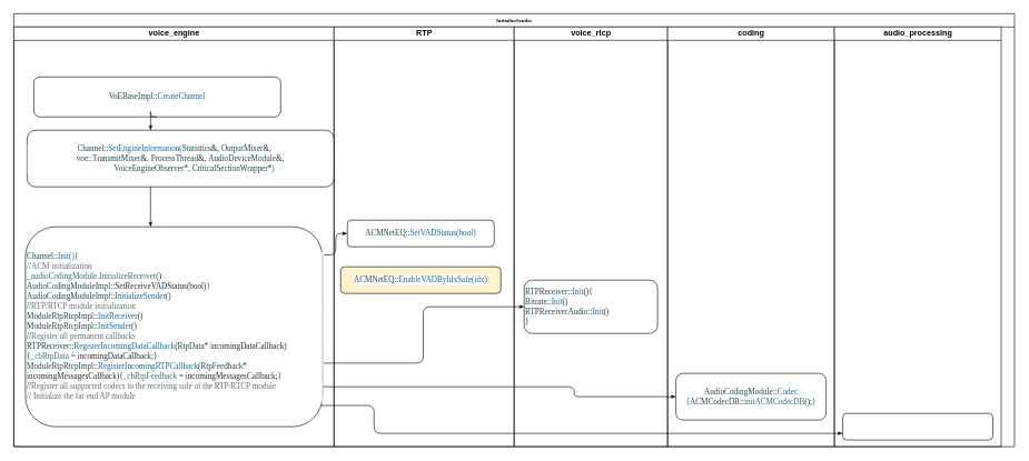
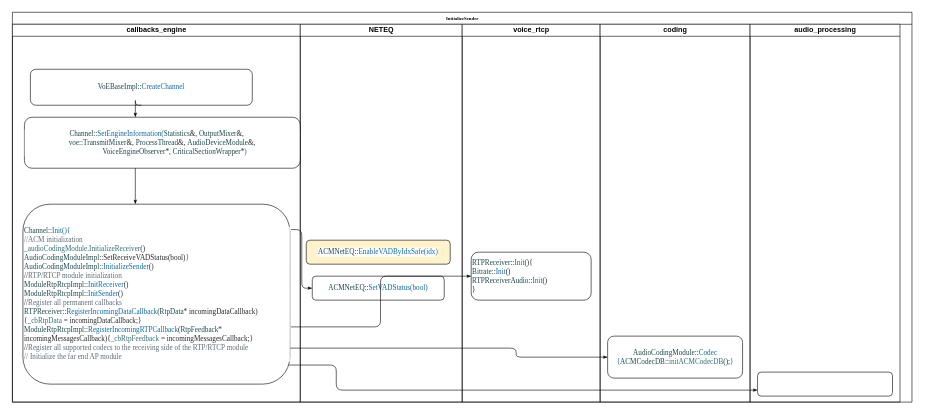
  <mxCell id="0" />
  <mxCell id="1" parent="0" />
  <mxCell id="2" value="InitializeSender" style="swimlane;html=1;childLayout=stackLayout;startSize=20;rounded=0;shadow=0;labelBackgroundColor=none;strokeWidth=1;fontFamily=Verdana;fontSize=8;align=center;" parent="1" vertex="1"><mxGeometry x="20" y="20" width="1500" height="650" as="geometry" /></mxCell>
- <mxCell id="3" value="voice_engine" style="swimlane;html=1;startSize=20;" parent="2" vertex="1"><mxGeometry y="20" width="480" height="630" as="geometry" /></mxCell>
+ <mxCell id="3" value="callbacks_engine" style="swimlane;html=1;startSize=20;" parent="2" vertex="1"><mxGeometry y="20" width="480" height="630" as="geometry" /></mxCell>
  <mxCell id="4" value="&lt;p class=&quot;p1&quot; style=&quot;margin: 0px ; font-stretch: normal ; font-size: 12px ; line-height: normal ; font-family: &amp;#34;menlo&amp;#34; ; color: rgb(15 , 104 , 160) ; background-color: rgb(255 , 255 , 255)&quot;&gt;&lt;span class=&quot;s1&quot; style=&quot;color: rgb(28 , 70 , 74)&quot;&gt;VoEBaseImpl&lt;/span&gt;&lt;span class=&quot;s2&quot; style=&quot;color: rgba(0 , 0 , 0 , 0.85)&quot;&gt;::&lt;/span&gt;CreateChannel&lt;/p&gt;" style="rounded=1;whiteSpace=wrap;html=1;shadow=0;labelBackgroundColor=none;strokeWidth=1;fontFamily=Verdana;fontSize=8;align=center;" parent="3" vertex="1"><mxGeometry x="30" y="75" width="370" height="60" as="geometry" /></mxCell>
  <mxCell id="5" value="&lt;p class=&quot;p1&quot; style=&quot;margin: 0px ; font-stretch: normal ; font-size: 12px ; line-height: normal ; font-family: &amp;#34;menlo&amp;#34; ; color: rgb(15 , 104 , 160) ; background-color: rgb(255 , 255 , 255)&quot;&gt;&lt;span class=&quot;s1&quot; style=&quot;color: rgb(28 , 70 , 74)&quot;&gt;Channel&lt;/span&gt;&lt;span class=&quot;s2&quot; style=&quot;color: rgba(0 , 0 , 0 , 0.85)&quot;&gt;::&lt;/span&gt;SetEngineInformation(&lt;span style=&quot;color: rgb(28 , 70 , 74)&quot;&gt;Statistics&lt;/span&gt;&lt;span class=&quot;s1&quot; style=&quot;color: rgba(0 , 0 , 0 , 0.85)&quot;&gt;&amp;amp;,&amp;nbsp;&lt;/span&gt;&lt;span style=&quot;color: rgb(28 , 70 , 74)&quot;&gt;OutputMixer&lt;/span&gt;&lt;span class=&quot;s1&quot; style=&quot;color: rgba(0 , 0 , 0 , 0.85)&quot;&gt;&amp;amp;,&amp;nbsp;&lt;/span&gt;&lt;span style=&quot;color: rgb(28 , 70 , 74)&quot;&gt;&amp;nbsp; &amp;nbsp; &amp;nbsp; &amp;nbsp;voe&lt;/span&gt;&lt;span class=&quot;s1&quot; style=&quot;color: rgba(0 , 0 , 0 , 0.85)&quot;&gt;::&lt;/span&gt;&lt;span style=&quot;color: rgb(28 , 70 , 74)&quot;&gt;TransmitMixer&lt;/span&gt;&lt;span class=&quot;s1&quot; style=&quot;color: rgba(0 , 0 , 0 , 0.85)&quot;&gt;&amp;amp;,&amp;nbsp;&lt;/span&gt;&lt;span style=&quot;color: rgb(28 , 70 , 74)&quot;&gt;ProcessThread&lt;/span&gt;&lt;span class=&quot;s1&quot; style=&quot;color: rgba(0 , 0 , 0 , 0.85)&quot;&gt;&amp;amp;,&amp;nbsp;&lt;/span&gt;&lt;span style=&quot;color: rgb(28 , 70 , 74)&quot;&gt;AudioDeviceModule&lt;/span&gt;&lt;span class=&quot;s1&quot; style=&quot;color: rgba(0 , 0 , 0 , 0.85)&quot;&gt;&amp;amp;,&amp;nbsp;&lt;/span&gt;&lt;/p&gt;&lt;p class=&quot;p1&quot; style=&quot;margin: 0px ; font-stretch: normal ; font-size: 12px ; line-height: normal ; font-family: &amp;#34;menlo&amp;#34; ; color: rgb(15 , 104 , 160) ; background-color: rgb(255 , 255 , 255)&quot;&gt;&lt;span style=&quot;color: rgb(28 , 70 , 74)&quot;&gt;&amp;nbsp; &amp;nbsp; &amp;nbsp; &amp;nbsp; &amp;nbsp; &amp;nbsp; &amp;nbsp; VoiceEngineObserver&lt;/span&gt;&lt;span class=&quot;s1&quot; style=&quot;color: rgba(0 , 0 , 0 , 0.85)&quot;&gt;*,&amp;nbsp;&lt;/span&gt;&lt;span style=&quot;color: rgb(28 , 70 , 74)&quot;&gt;CriticalSectionWrapper&lt;/span&gt;&lt;span class=&quot;s1&quot; style=&quot;color: rgba(0 , 0 , 0 , 0.85)&quot;&gt;*&lt;/span&gt;)&lt;/p&gt;" style="rounded=1;whiteSpace=wrap;html=1;shadow=0;labelBackgroundColor=none;strokeWidth=1;fontFamily=Verdana;fontSize=8;align=center;" parent="3" vertex="1"><mxGeometry x="20" y="155" width="460" height="85" as="geometry" /></mxCell>
  <mxCell id="6" value="&lt;p class=&quot;p1&quot; style=&quot;margin: 0px ; font-stretch: normal ; font-size: 12px ; line-height: normal ; font-family: &amp;#34;menlo&amp;#34; ; color: rgb(28 , 70 , 74) ; background-color: rgb(255 , 255 , 255)&quot;&gt;Channel&lt;span class=&quot;s1&quot; style=&quot;color: rgba(0 , 0 , 0 , 0.85)&quot;&gt;::&lt;/span&gt;&lt;span class=&quot;s2&quot; style=&quot;color: rgb(15 , 104 , 160)&quot;&gt;Init(){&lt;/span&gt;&lt;/p&gt;&lt;p class=&quot;p1&quot; style=&quot;margin: 0px ; font-stretch: normal ; font-size: 12px ; line-height: normal ; font-family: &amp;#34;menlo&amp;#34; ; color: rgb(28 , 70 , 74) ; background-color: rgb(255 , 255 , 255)&quot;&gt;&lt;span class=&quot;s2&quot; style=&quot;color: rgb(15 , 104 , 160)&quot;&gt;&lt;/span&gt;&lt;/p&gt;&lt;p class=&quot;p1&quot; style=&quot;margin: 0px ; font-stretch: normal ; font-size: 12px ; line-height: normal ; font-family: &amp;#34;menlo&amp;#34; ; color: rgb(93 , 108 , 121) ; background-color: rgb(255 , 255 , 255)&quot;&gt;//ACM initialization&lt;/p&gt;&lt;p class=&quot;p1&quot; style=&quot;margin: 0px ; font-stretch: normal ; font-size: 12px ; line-height: normal ; font-family: &amp;#34;menlo&amp;#34; ; color: rgb(50 , 109 , 116) ; background-color: rgb(255 , 255 , 255)&quot;&gt;_audioCodingModule&lt;span class=&quot;s1&quot; style=&quot;color: rgba(0 , 0 , 0 , 0.85)&quot;&gt;.&lt;/span&gt;InitializeReceiver&lt;span class=&quot;s1&quot; style=&quot;color: rgba(0 , 0 , 0 , 0.85)&quot;&gt;()&lt;/span&gt;&lt;/p&gt;&lt;p class=&quot;p1&quot; style=&quot;margin: 0px ; font-stretch: normal ; font-size: 12px ; line-height: normal ; font-family: &amp;#34;menlo&amp;#34; ; color: rgb(50 , 109 , 116) ; background-color: rgb(255 , 255 , 255)&quot;&gt;&lt;span class=&quot;s1&quot; style=&quot;color: rgba(0 , 0 , 0 , 0.85)&quot;&gt;&lt;/span&gt;&lt;/p&gt;&lt;p class=&quot;p1&quot; style=&quot;margin: 0px ; font-stretch: normal ; font-size: 12px ; line-height: normal ; font-family: &amp;#34;menlo&amp;#34; ; color: rgb(28 , 70 , 74) ; background-color: rgb(255 , 255 , 255)&quot;&gt;AudioCodingModuleImpl&lt;span class=&quot;s1&quot; style=&quot;color: rgba(0 , 0 , 0 , 0.85)&quot;&gt;::SetReceiveVADStatus(bool)&lt;/span&gt;&lt;span style=&quot;color: rgb(15 , 104 , 160)&quot;&gt;}&lt;/span&gt;&lt;/p&gt;&lt;p class=&quot;p1&quot; style=&quot;margin: 0px ; font-stretch: normal ; font-size: 12px ; line-height: normal ; font-family: &amp;#34;menlo&amp;#34; ; color: rgb(28 , 70 , 74) ; background-color: rgb(255 , 255 , 255)&quot;&gt;AudioCodingModuleImpl&lt;span class=&quot;s1&quot; style=&quot;color: rgba(0 , 0 , 0 , 0.85)&quot;&gt;::&lt;/span&gt;&lt;span class=&quot;s2&quot; style=&quot;color: rgb(15 , 104 , 160)&quot;&gt;InitializeSender&lt;/span&gt;&lt;span class=&quot;s1&quot; style=&quot;color: rgba(0 , 0 , 0 , 0.85)&quot;&gt;()&lt;/span&gt;&lt;/p&gt;&lt;p class=&quot;p1&quot; style=&quot;margin: 0px ; font-stretch: normal ; font-size: 12px ; line-height: normal ; font-family: &amp;#34;menlo&amp;#34; ; color: rgb(28 , 70 , 74) ; background-color: rgb(255 , 255 , 255)&quot;&gt;&lt;span class=&quot;s1&quot; style=&quot;color: rgba(0 , 0 , 0 , 0.85)&quot;&gt;//&lt;/span&gt;&lt;span style=&quot;color: rgb(93 , 108 , 121) ; font-family: &amp;#34;menlo&amp;#34;&quot;&gt;RTP/RTCP module initialization&lt;/span&gt;&lt;/p&gt;&lt;p class=&quot;p1&quot; style=&quot;margin: 0px ; font-stretch: normal ; font-size: 12px ; line-height: normal ; font-family: &amp;#34;menlo&amp;#34; ; color: rgb(28 , 70 , 74) ; background-color: rgb(255 , 255 , 255)&quot;&gt;ModuleRtpRtcpImpl&lt;span class=&quot;s1&quot; style=&quot;color: rgba(0 , 0 , 0 , 0.85)&quot;&gt;::&lt;/span&gt;&lt;span class=&quot;s2&quot; style=&quot;color: rgb(15 , 104 , 160)&quot;&gt;InitReceiver&lt;/span&gt;&lt;span class=&quot;s1&quot; style=&quot;color: rgba(0 , 0 , 0 , 0.85)&quot;&gt;()&lt;/span&gt;&lt;/p&gt;&lt;p class=&quot;p1&quot; style=&quot;margin: 0px ; font-stretch: normal ; font-size: 12px ; line-height: normal ; font-family: &amp;#34;menlo&amp;#34; ; color: rgb(28 , 70 , 74) ; background-color: rgb(255 , 255 , 255)&quot;&gt;&lt;span class=&quot;s1&quot; style=&quot;color: rgba(0 , 0 , 0 , 0.85)&quot;&gt;&lt;/span&gt;&lt;/p&gt;&lt;p class=&quot;p1&quot; style=&quot;margin: 0px ; font-stretch: normal ; font-size: 12px ; line-height: normal ; font-family: &amp;#34;menlo&amp;#34; ; color: rgb(28 , 70 , 74) ; background-color: rgb(255 , 255 , 255)&quot;&gt;ModuleRtpRtcpImpl&lt;span class=&quot;s1&quot; style=&quot;color: rgba(0 , 0 , 0 , 0.85)&quot;&gt;::&lt;/span&gt;&lt;span class=&quot;s2&quot; style=&quot;color: rgb(15 , 104 , 160)&quot;&gt;InitSender&lt;/span&gt;&lt;span class=&quot;s1&quot; style=&quot;color: rgba(0 , 0 , 0 , 0.85)&quot;&gt;()&lt;/span&gt;&lt;/p&gt;&lt;p class=&quot;p1&quot; style=&quot;margin: 0px ; font-stretch: normal ; font-size: 12px ; line-height: normal ; font-family: &amp;#34;menlo&amp;#34; ; color: rgb(28 , 70 , 74) ; background-color: rgb(255 , 255 , 255)&quot;&gt;&lt;span class=&quot;s1&quot; style=&quot;color: rgba(0 , 0 , 0 , 0.85)&quot;&gt;//&lt;/span&gt;&lt;span style=&quot;color: rgb(93 , 108 , 121) ; font-family: &amp;#34;menlo&amp;#34;&quot;&gt;Register all permanent callbacks&lt;/span&gt;&lt;/p&gt;&lt;p class=&quot;p1&quot; style=&quot;margin: 0px ; font-stretch: normal ; font-size: 12px ; line-height: normal ; font-family: &amp;#34;menlo&amp;#34; ; color: rgb(15 , 104 , 160) ; background-color: rgb(255 , 255 , 255)&quot;&gt;&lt;span class=&quot;s1&quot; style=&quot;color: rgb(28 , 70 , 74)&quot;&gt;RTPReceiver&lt;/span&gt;&lt;span class=&quot;s2&quot; style=&quot;color: rgba(0 , 0 , 0 , 0.85)&quot;&gt;::&lt;/span&gt;RegisterIncomingDataCallback&lt;span class=&quot;s2&quot; style=&quot;color: rgba(0 , 0 , 0 , 0.85)&quot;&gt;(&lt;/span&gt;&lt;span class=&quot;s1&quot; style=&quot;color: rgb(28 , 70 , 74)&quot;&gt;RtpData&lt;/span&gt;&lt;span class=&quot;s2&quot; style=&quot;color: rgba(0 , 0 , 0 , 0.85)&quot;&gt;* incomingDataCallback){&lt;/span&gt;&lt;span class=&quot;s1&quot; style=&quot;color: rgb(50 , 109 , 116)&quot;&gt;_cbRtpData&lt;/span&gt;&lt;span style=&quot;color: rgba(0 , 0 , 0 , 0.85)&quot;&gt; = incomingDataCallback;&lt;/span&gt;&lt;span style=&quot;color: rgba(0 , 0 , 0 , 0.85)&quot;&gt;}&lt;/span&gt;&lt;/p&gt;&lt;p class=&quot;p1&quot; style=&quot;margin: 0px ; font-stretch: normal ; font-size: 12px ; line-height: normal ; font-family: &amp;#34;menlo&amp;#34; ; color: rgba(0 , 0 , 0 , 0.85) ; background-color: rgb(255 , 255 , 255)&quot;&gt;&lt;span class=&quot;s1&quot; style=&quot;color: rgb(28 , 70 , 74)&quot;&gt;ModuleRtpRtcpImpl&lt;/span&gt;::&lt;span class=&quot;s2&quot; style=&quot;color: rgb(15 , 104 , 160)&quot;&gt;RegisterIncomingRTPCallback&lt;/span&gt;(&lt;span class=&quot;s1&quot; style=&quot;color: rgb(28 , 70 , 74)&quot;&gt;RtpFeedback&lt;/span&gt;* incomingMessagesCallback){&lt;span class=&quot;s1&quot; style=&quot;color: rgb(50 , 109 , 116)&quot;&gt;_cbRtpFeedback&lt;/span&gt; = incomingMessagesCallback;}&lt;/p&gt;&lt;p class=&quot;p1&quot; style=&quot;margin: 0px ; font-stretch: normal ; font-size: 12px ; line-height: normal ; font-family: &amp;#34;menlo&amp;#34; ; color: rgba(0 , 0 , 0 , 0.85) ; background-color: rgb(255 , 255 , 255)&quot;&gt;//&lt;span style=&quot;color: rgb(93 , 108 , 121) ; font-family: &amp;#34;menlo&amp;#34;&quot;&gt;Register all supported codecs to the receiving side of the&amp;nbsp;&lt;/span&gt;&lt;span style=&quot;color: rgb(93 , 108 , 121) ; font-family: &amp;#34;menlo&amp;#34;&quot;&gt;RTP/RTCP module&lt;/span&gt;&lt;/p&gt;&lt;p class=&quot;p1&quot; style=&quot;margin: 0px ; font-stretch: normal ; font-size: 12px ; line-height: normal ; font-family: &amp;#34;menlo&amp;#34; ; color: rgb(93 , 108 , 121) ; background-color: rgb(255 , 255 , 255)&quot;&gt;// Initialize the far end AP module&lt;/p&gt;" style="rounded=1;whiteSpace=wrap;html=1;shadow=0;labelBackgroundColor=none;strokeWidth=1;fontFamily=Verdana;fontSize=8;align=left;" parent="3" vertex="1"><mxGeometry x="17.5" y="300" width="445" height="300" as="geometry" /></mxCell>
  <mxCell id="7" style="edgeStyle=orthogonalEdgeStyle;rounded=1;html=1;labelBackgroundColor=none;startArrow=none;startFill=0;startSize=5;endArrow=classicThin;endFill=1;endSize=5;jettySize=auto;orthogonalLoop=1;strokeWidth=1;fontFamily=Verdana;fontSize=8;exitX=0.5;exitY=1;exitDx=0;exitDy=0;" parent="3" source="4" target="5" edge="1"><mxGeometry relative="1" as="geometry"><Array as="points"><mxPoint x="205" y="125" /><mxPoint x="205" y="125" /></Array></mxGeometry></mxCell>
  <mxCell id="8" style="edgeStyle=orthogonalEdgeStyle;rounded=1;html=1;labelBackgroundColor=none;startArrow=none;startFill=0;startSize=5;endArrow=classicThin;endFill=1;endSize=5;jettySize=auto;orthogonalLoop=1;strokeWidth=1;fontFamily=Verdana;fontSize=8;exitX=0.402;exitY=1;exitDx=0;exitDy=0;exitPerimeter=0;" parent="3" source="5" edge="1"><mxGeometry relative="1" as="geometry"><Array as="points"><mxPoint x="205" y="290" /><mxPoint x="205" y="290" /></Array><mxPoint x="205" y="300" as="targetPoint" /></mxGeometry></mxCell>
  <mxCell id="9" style="edgeStyle=orthogonalEdgeStyle;rounded=1;html=1;labelBackgroundColor=none;startArrow=none;startFill=0;startSize=5;endArrow=classicThin;endFill=1;endSize=5;jettySize=auto;orthogonalLoop=1;strokeWidth=1;fontFamily=Verdana;fontSize=8;exitX=1.005;exitY=0.141;exitDx=0;exitDy=0;exitPerimeter=0;" parent="2" source="6" target="12" edge="1"><mxGeometry relative="1" as="geometry"><mxPoint x="420" y="360" as="sourcePoint" /></mxGeometry></mxCell>
  <mxCell id="10" style="edgeStyle=orthogonalEdgeStyle;rounded=1;html=1;labelBackgroundColor=none;startArrow=none;startFill=0;startSize=5;endArrow=classicThin;endFill=1;endSize=5;jettySize=auto;orthogonalLoop=1;strokeWidth=1;fontFamily=Verdana;fontSize=8;exitX=1.002;exitY=0.8;exitDx=0;exitDy=0;exitPerimeter=0;entryX=0;entryY=0.5;entryDx=0;entryDy=0;" parent="2" source="6" target="17" edge="1"><mxGeometry relative="1" as="geometry"><mxPoint x="1100" y="690" as="sourcePoint" /><Array as="points"><mxPoint x="840" y="560" /><mxPoint x="840" y="575" /></Array></mxGeometry></mxCell>
- <mxCell id="11" value="RTP" style="swimlane;html=1;startSize=20;" parent="2" vertex="1"><mxGeometry x="480" y="20" width="270" height="630" as="geometry" /></mxCell>
- <mxCell id="12" value="&lt;p class=&quot;p1&quot; style=&quot;margin: 0px ; font-stretch: normal ; font-size: 12px ; line-height: normal ; font-family: &amp;#34;menlo&amp;#34; ; color: rgb(15 , 104 , 160) ; background-color: rgb(255 , 255 , 255)&quot;&gt;&lt;span class=&quot;s1&quot; style=&quot;color: rgb(28 , 70 , 74)&quot;&gt;ACMNetEQ&lt;/span&gt;&lt;span class=&quot;s2&quot; style=&quot;color: rgba(0 , 0 , 0 , 0.85)&quot;&gt;::&lt;/span&gt;SetVADStatus(bool)&lt;/p&gt;" style="rounded=1;whiteSpace=wrap;html=1;shadow=0;labelBackgroundColor=none;strokeWidth=1;fontFamily=Verdana;fontSize=8;align=center;" parent="11" vertex="1"><mxGeometry x="20" y="290" width="220" height="40" as="geometry" /></mxCell>
+ <mxCell id="11" value="NETEQ" style="swimlane;html=1;startSize=20;" parent="2" vertex="1"><mxGeometry x="480" y="20" width="270" height="630" as="geometry" /></mxCell>
+ <mxCell id="12" value="&lt;p class=&quot;p1&quot; style=&quot;margin: 0px ; font-stretch: normal ; font-size: 12px ; line-height: normal ; font-family: &amp;#34;menlo&amp;#34; ; color: rgb(15 , 104 , 160) ; background-color: rgb(255 , 255 , 255)&quot;&gt;&lt;span class=&quot;s1&quot; style=&quot;color: rgb(28 , 70 , 74)&quot;&gt;ACMNetEQ&lt;/span&gt;&lt;span class=&quot;s2&quot; style=&quot;color: rgba(0 , 0 , 0 , 0.85)&quot;&gt;::&lt;/span&gt;SetVADStatus(bool)&lt;/p&gt;" style="rounded=1;whiteSpace=wrap;html=1;shadow=0;labelBackgroundColor=none;strokeWidth=1;fontFamily=Verdana;fontSize=8;align=center;" parent="11" vertex="1"><mxGeometry x="20" y="420" width="220" height="40" as="geometry" /></mxCell>
  <mxCell id="13" value="&lt;p class=&quot;p1&quot; style=&quot;margin: 0px ; font-stretch: normal ; font-size: 12px ; line-height: normal ; font-family: &amp;#34;menlo&amp;#34; ; color: rgb(15 , 104 , 160) ; background-color: rgb(255 , 255 , 255)&quot;&gt;&lt;span class=&quot;s1&quot; style=&quot;color: rgb(28 , 70 , 74)&quot;&gt;ACMNetEQ&lt;/span&gt;&lt;span class=&quot;s2&quot; style=&quot;color: rgba(0 , 0 , 0 , 0.85)&quot;&gt;::&lt;/span&gt;EnableVADByIdxSafe(idx)&lt;/p&gt;" style="whiteSpace=wrap;html=1;rounded=1;shadow=0;fontFamily=Verdana;fontSize=8;strokeWidth=1;fillColor=#fff2cc;" vertex="1" parent="11"><mxGeometry x="10" y="360" width="240" height="40" as="geometry" /></mxCell>
  <mxCell id="14" value="voice_rtcp" style="swimlane;html=1;startSize=20;" parent="2" vertex="1"><mxGeometry x="750" y="20" width="230" height="630" as="geometry" /></mxCell>
  <mxCell id="15" value="&lt;p class=&quot;p1&quot; style=&quot;margin: 0px ; font-stretch: normal ; font-size: 12px ; line-height: normal ; font-family: &amp;#34;menlo&amp;#34; ; color: rgb(28 , 70 , 74) ; background-color: rgb(255 , 255 , 255)&quot;&gt;RTPReceiver&lt;span class=&quot;s1&quot; style=&quot;color: rgba(0 , 0 , 0 , 0.85)&quot;&gt;::&lt;/span&gt;&lt;span class=&quot;s2&quot; style=&quot;color: rgb(15 , 104 , 160)&quot;&gt;Init&lt;/span&gt;&lt;span class=&quot;s1&quot; style=&quot;color: rgba(0 , 0 , 0 , 0.85)&quot;&gt;(){&lt;/span&gt;&lt;/p&gt;&lt;p class=&quot;p1&quot; style=&quot;margin: 0px ; font-stretch: normal ; font-size: 12px ; line-height: normal ; font-family: &amp;#34;menlo&amp;#34; ; color: rgb(28 , 70 , 74) ; background-color: rgb(255 , 255 , 255)&quot;&gt;&lt;span class=&quot;s1&quot; style=&quot;color: rgba(0 , 0 , 0 , 0.85)&quot;&gt;&lt;/span&gt;&lt;/p&gt;&lt;p class=&quot;p1&quot; style=&quot;margin: 0px ; font-stretch: normal ; font-size: 12px ; line-height: normal ; font-family: &amp;#34;menlo&amp;#34; ; color: rgb(28 , 70 , 74) ; background-color: rgb(255 , 255 , 255)&quot;&gt;Bitrate&lt;span class=&quot;s1&quot; style=&quot;color: rgba(0 , 0 , 0 , 0.85)&quot;&gt;::&lt;/span&gt;&lt;span class=&quot;s2&quot; style=&quot;color: rgb(15 , 104 , 160)&quot;&gt;Init&lt;/span&gt;&lt;span class=&quot;s1&quot; style=&quot;color: rgba(0 , 0 , 0 , 0.85)&quot;&gt;()&lt;/span&gt;&lt;/p&gt;&lt;p class=&quot;p1&quot; style=&quot;margin: 0px ; font-stretch: normal ; font-size: 12px ; line-height: normal ; font-family: &amp;#34;menlo&amp;#34; ; color: rgb(28 , 70 , 74) ; background-color: rgb(255 , 255 , 255)&quot;&gt;&lt;span class=&quot;s1&quot; style=&quot;color: rgba(0 , 0 , 0 , 0.85)&quot;&gt;&lt;/span&gt;&lt;/p&gt;&lt;p class=&quot;p1&quot; style=&quot;margin: 0px ; font-stretch: normal ; font-size: 12px ; line-height: normal ; font-family: &amp;#34;menlo&amp;#34; ; color: rgb(28 , 70 , 74) ; background-color: rgb(255 , 255 , 255)&quot;&gt;RTPReceiverAudio&lt;span class=&quot;s1&quot; style=&quot;color: rgba(0 , 0 , 0 , 0.85)&quot;&gt;::&lt;/span&gt;&lt;span class=&quot;s2&quot; style=&quot;color: rgb(15 , 104 , 160)&quot;&gt;Init&lt;/span&gt;&lt;span class=&quot;s1&quot; style=&quot;color: rgba(0 , 0 , 0 , 0.85)&quot;&gt;()&lt;/span&gt;&lt;/p&gt;&lt;p class=&quot;p1&quot; style=&quot;margin: 0px ; font-stretch: normal ; font-size: 12px ; line-height: normal ; font-family: &amp;#34;menlo&amp;#34; ; color: rgb(28 , 70 , 74) ; background-color: rgb(255 , 255 , 255)&quot;&gt;&lt;span class=&quot;s1&quot; style=&quot;color: rgba(0 , 0 , 0 , 0.85)&quot;&gt;}&lt;/span&gt;&lt;/p&gt;" style="rounded=1;whiteSpace=wrap;html=1;shadow=0;labelBackgroundColor=none;strokeWidth=1;fontFamily=Verdana;fontSize=8;align=left;" parent="14" vertex="1"><mxGeometry x="15" y="380" width="200" height="80" as="geometry" /></mxCell>
  <mxCell id="16" value="coding" style="swimlane;html=1;startSize=20;" parent="2" vertex="1"><mxGeometry x="980" y="20" width="250" height="630" as="geometry" /></mxCell>
  <mxCell id="17" value="&lt;p class=&quot;p1&quot; style=&quot;margin: 0px ; font-stretch: normal ; font-size: 12px ; line-height: normal ; font-family: &amp;#34;menlo&amp;#34; ; color: rgb(28 , 70 , 74) ; background-color: rgb(255 , 255 , 255)&quot;&gt;AudioCodingModule&lt;span class=&quot;s1&quot; style=&quot;color: rgba(0 , 0 , 0 , 0.85)&quot;&gt;::&lt;/span&gt;&lt;span class=&quot;s2&quot; style=&quot;color: rgb(15 , 104 , 160)&quot;&gt;Codec&lt;/span&gt;&lt;/p&gt;&lt;p class=&quot;p1&quot; style=&quot;margin: 0px ; font-stretch: normal ; font-size: 12px ; line-height: normal ; font-family: &amp;#34;menlo&amp;#34; ; color: rgb(28 , 70 , 74) ; background-color: rgb(255 , 255 , 255)&quot;&gt;&lt;span class=&quot;s2&quot; style=&quot;color: rgb(15 , 104 , 160)&quot;&gt;{&lt;/span&gt;&lt;span class=&quot;s1&quot; style=&quot;font-family: &amp;#34;menlo&amp;#34;&quot;&gt;ACMCodecDB&lt;/span&gt;&lt;span class=&quot;s2&quot; style=&quot;font-family: &amp;#34;menlo&amp;#34; ; color: rgba(0 , 0 , 0 , 0.85)&quot;&gt;::&lt;/span&gt;&lt;span style=&quot;color: rgb(50 , 109 , 116) ; font-family: &amp;#34;menlo&amp;#34;&quot;&gt;initACMCodecDB&lt;/span&gt;&lt;span class=&quot;s2&quot; style=&quot;font-family: &amp;#34;menlo&amp;#34; ; color: rgba(0 , 0 , 0 , 0.85)&quot;&gt;();&lt;/span&gt;&lt;span style=&quot;color: rgb(15 , 104 , 160)&quot;&gt;}&lt;/span&gt;&lt;/p&gt;" style="rounded=1;whiteSpace=wrap;html=1;shadow=0;labelBackgroundColor=none;strokeWidth=1;fontFamily=Verdana;fontSize=8;align=center;" parent="16" vertex="1"><mxGeometry x="12.5" y="520" width="225" height="70" as="geometry" /></mxCell>
  <mxCell id="18" style="edgeStyle=orthogonalEdgeStyle;rounded=1;html=1;labelBackgroundColor=none;startArrow=none;startFill=0;startSize=5;endArrow=classicThin;endFill=1;endSize=5;jettySize=auto;orthogonalLoop=1;strokeWidth=1;fontFamily=Verdana;fontSize=8;exitX=1.005;exitY=0.682;exitDx=0;exitDy=0;exitPerimeter=0;entryX=0;entryY=0.5;entryDx=0;entryDy=0;" parent="2" source="6" target="15" edge="1"><mxGeometry relative="1" as="geometry"><mxPoint x="1110" y="400" as="sourcePoint" /></mxGeometry></mxCell>
  <mxCell id="19" value="audio_processing" style="swimlane;html=1;startSize=20;" vertex="1" parent="2"><mxGeometry x="1230" y="20" width="250" height="630" as="geometry" /></mxCell>
  <mxCell id="20" value="&lt;p class=&quot;p1&quot; style=&quot;margin: 0px ; font-stretch: normal ; font-size: 12px ; line-height: normal ; font-family: &amp;#34;menlo&amp;#34; ; color: rgb(28 , 70 , 74) ; background-color: rgb(255 , 255 , 255)&quot;&gt;&lt;br&gt;&lt;/p&gt;" style="rounded=1;whiteSpace=wrap;html=1;shadow=0;labelBackgroundColor=none;strokeWidth=1;fontFamily=Verdana;fontSize=8;align=center;" vertex="1" parent="19"><mxGeometry x="12.5" y="580" width="225" height="40" as="geometry" /></mxCell>
  <mxCell id="21" style="edgeStyle=orthogonalEdgeStyle;rounded=1;html=1;labelBackgroundColor=none;startArrow=none;startFill=0;startSize=5;endArrow=classicThin;endFill=1;endSize=5;jettySize=auto;orthogonalLoop=1;strokeWidth=1;fontFamily=Verdana;fontSize=8;exitX=0.996;exitY=0.894;exitDx=0;exitDy=0;exitPerimeter=0;entryX=0;entryY=0.75;entryDx=0;entryDy=0;" edge="1" parent="2" source="6" target="20"><mxGeometry relative="1" as="geometry"><mxPoint x="470.89" y="578" as="sourcePoint" /><mxPoint x="1002.5" y="585" as="targetPoint" /><Array as="points"><mxPoint x="540" y="588" /><mxPoint x="540" y="630" /></Array></mxGeometry></mxCell>
